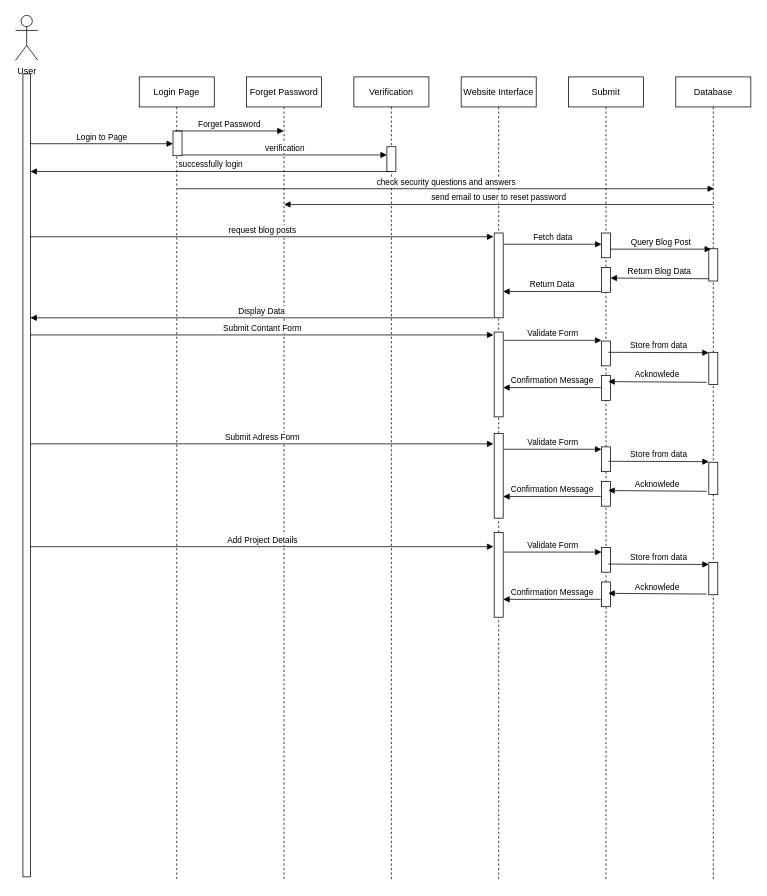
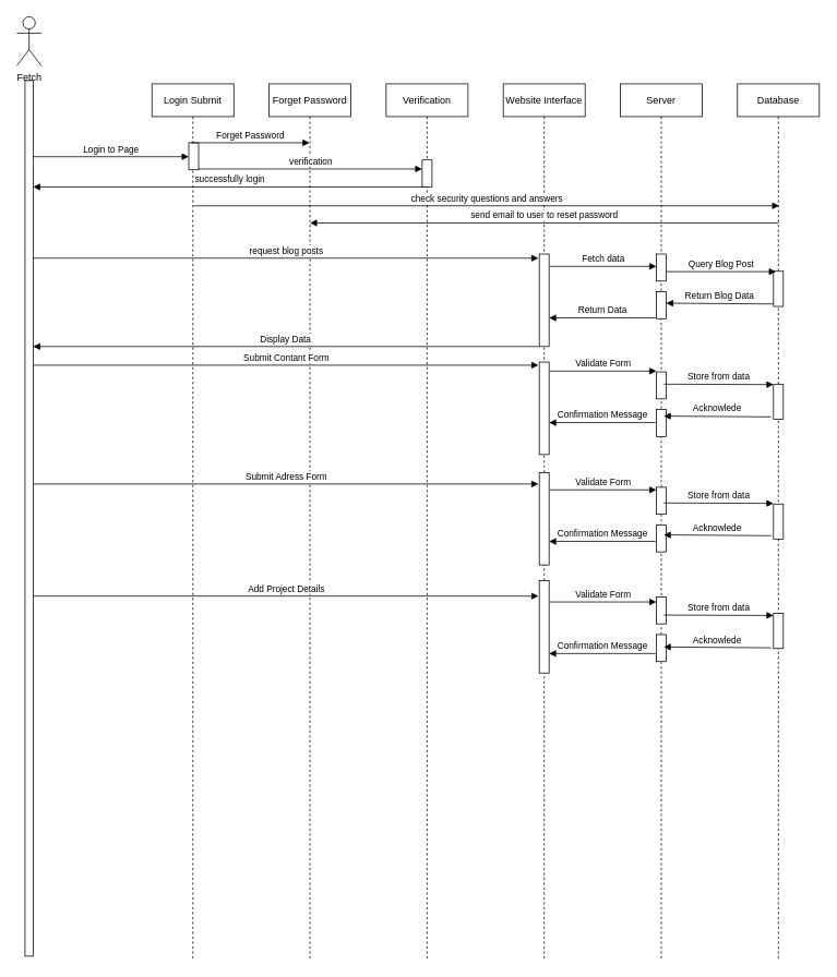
  <mxCell id="0" />
  <mxCell id="1" parent="0" />
- <mxCell id="2" value="User" style="shape=umlActor;verticalLabelPosition=bottom;verticalAlign=top;html=1;" vertex="1" parent="1"><mxGeometry x="20" y="20" width="30" height="60" as="geometry" /></mxCell>
+ <mxCell id="2" value="Fetch" style="shape=umlActor;verticalLabelPosition=bottom;verticalAlign=top;html=1;" vertex="1" parent="1"><mxGeometry x="20" y="20" width="30" height="60" as="geometry" /></mxCell>
  <mxCell id="3" value="" style="html=1;points=[[0,0,0,0,5],[0,1,0,0,-5],[1,0,0,0,5],[1,1,0,0,-5]];perimeter=orthogonalPerimeter;outlineConnect=0;targetShapes=umlLifeline;portConstraint=eastwest;newEdgeStyle={&quot;curved&quot;:0,&quot;rounded&quot;:0};" vertex="1" parent="1"><mxGeometry x="30" y="98" width="10" height="1070" as="geometry" /></mxCell>
- <mxCell id="4" value="Login Page" style="shape=umlLifeline;perimeter=lifelinePerimeter;whiteSpace=wrap;html=1;container=1;dropTarget=0;collapsible=0;recursiveResize=0;outlineConnect=0;portConstraint=eastwest;newEdgeStyle={&quot;curved&quot;:0,&quot;rounded&quot;:0};" vertex="1" parent="1"><mxGeometry x="185" y="102" width="100" height="1070" as="geometry" /></mxCell>
+ <mxCell id="4" value="Login Submit" style="shape=umlLifeline;perimeter=lifelinePerimeter;whiteSpace=wrap;html=1;container=1;dropTarget=0;collapsible=0;recursiveResize=0;outlineConnect=0;portConstraint=eastwest;newEdgeStyle={&quot;curved&quot;:0,&quot;rounded&quot;:0};" vertex="1" parent="1"><mxGeometry x="185" y="102" width="100" height="1070" as="geometry" /></mxCell>
  <mxCell id="5" value="" style="html=1;points=[[0,0,0,0,5],[0,1,0,0,-5],[1,0,0,0,5],[1,1,0,0,-5]];perimeter=orthogonalPerimeter;outlineConnect=0;targetShapes=umlLifeline;portConstraint=eastwest;newEdgeStyle={&quot;curved&quot;:0,&quot;rounded&quot;:0};" vertex="1" parent="4"><mxGeometry x="45" y="72" width="12" height="33" as="geometry" /></mxCell>
  <mxCell id="6" value="Forget Password" style="shape=umlLifeline;perimeter=lifelinePerimeter;whiteSpace=wrap;html=1;container=1;dropTarget=0;collapsible=0;recursiveResize=0;outlineConnect=0;portConstraint=eastwest;newEdgeStyle={&quot;curved&quot;:0,&quot;rounded&quot;:0};" vertex="1" parent="1"><mxGeometry x="328" y="102" width="100" height="1070" as="geometry" /></mxCell>
  <mxCell id="7" value="Verification" style="shape=umlLifeline;perimeter=lifelinePerimeter;whiteSpace=wrap;html=1;container=1;dropTarget=0;collapsible=0;recursiveResize=0;outlineConnect=0;portConstraint=eastwest;newEdgeStyle={&quot;curved&quot;:0,&quot;rounded&quot;:0};" vertex="1" parent="1"><mxGeometry x="471" y="102" width="100" height="1070" as="geometry" /></mxCell>
  <mxCell id="8" value="" style="html=1;points=[[0,0,0,0,5],[0,1,0,0,-5],[1,0,0,0,5],[1,1,0,0,-5]];perimeter=orthogonalPerimeter;outlineConnect=0;targetShapes=umlLifeline;portConstraint=eastwest;newEdgeStyle={&quot;curved&quot;:0,&quot;rounded&quot;:0};" vertex="1" parent="7"><mxGeometry x="44" y="93" width="12" height="33" as="geometry" /></mxCell>
  <mxCell id="9" value="Website Interface" style="shape=umlLifeline;perimeter=lifelinePerimeter;whiteSpace=wrap;html=1;container=1;dropTarget=0;collapsible=0;recursiveResize=0;outlineConnect=0;portConstraint=eastwest;newEdgeStyle={&quot;curved&quot;:0,&quot;rounded&quot;:0};" vertex="1" parent="1"><mxGeometry x="614" y="102" width="100" height="1070" as="geometry" /></mxCell>
  <mxCell id="10" value="" style="html=1;points=[[0,0,0,0,5],[0,1,0,0,-5],[1,0,0,0,5],[1,1,0,0,-5]];perimeter=orthogonalPerimeter;outlineConnect=0;targetShapes=umlLifeline;portConstraint=eastwest;newEdgeStyle={&quot;curved&quot;:0,&quot;rounded&quot;:0};" vertex="1" parent="9"><mxGeometry x="44" y="208" width="12" height="113" as="geometry" /></mxCell>
  <mxCell id="11" value="" style="html=1;points=[[0,0,0,0,5],[0,1,0,0,-5],[1,0,0,0,5],[1,1,0,0,-5]];perimeter=orthogonalPerimeter;outlineConnect=0;targetShapes=umlLifeline;portConstraint=eastwest;newEdgeStyle={&quot;curved&quot;:0,&quot;rounded&quot;:0};" vertex="1" parent="9"><mxGeometry x="44" y="340" width="12" height="113" as="geometry" /></mxCell>
  <mxCell id="12" value="" style="html=1;points=[[0,0,0,0,5],[0,1,0,0,-5],[1,0,0,0,5],[1,1,0,0,-5]];perimeter=orthogonalPerimeter;outlineConnect=0;targetShapes=umlLifeline;portConstraint=eastwest;newEdgeStyle={&quot;curved&quot;:0,&quot;rounded&quot;:0};" vertex="1" parent="9"><mxGeometry x="44" y="475" width="12" height="113" as="geometry" /></mxCell>
  <mxCell id="13" value="" style="html=1;points=[[0,0,0,0,5],[0,1,0,0,-5],[1,0,0,0,5],[1,1,0,0,-5]];perimeter=orthogonalPerimeter;outlineConnect=0;targetShapes=umlLifeline;portConstraint=eastwest;newEdgeStyle={&quot;curved&quot;:0,&quot;rounded&quot;:0};" vertex="1" parent="9"><mxGeometry x="44" y="607" width="12" height="113" as="geometry" /></mxCell>
- <mxCell id="14" value="Submit" style="shape=umlLifeline;perimeter=lifelinePerimeter;whiteSpace=wrap;html=1;container=1;dropTarget=0;collapsible=0;recursiveResize=0;outlineConnect=0;portConstraint=eastwest;newEdgeStyle={&quot;curved&quot;:0,&quot;rounded&quot;:0};" vertex="1" parent="1"><mxGeometry x="757" y="102" width="100" height="1070" as="geometry" /></mxCell>
+ <mxCell id="14" value="Server" style="shape=umlLifeline;perimeter=lifelinePerimeter;whiteSpace=wrap;html=1;container=1;dropTarget=0;collapsible=0;recursiveResize=0;outlineConnect=0;portConstraint=eastwest;newEdgeStyle={&quot;curved&quot;:0,&quot;rounded&quot;:0};" vertex="1" parent="1"><mxGeometry x="757" y="102" width="100" height="1070" as="geometry" /></mxCell>
  <mxCell id="15" value="" style="html=1;points=[[0,0,0,0,5],[0,1,0,0,-5],[1,0,0,0,5],[1,1,0,0,-5]];perimeter=orthogonalPerimeter;outlineConnect=0;targetShapes=umlLifeline;portConstraint=eastwest;newEdgeStyle={&quot;curved&quot;:0,&quot;rounded&quot;:0};" vertex="1" parent="14"><mxGeometry x="44" y="208" width="12" height="33" as="geometry" /></mxCell>
  <mxCell id="16" value="" style="html=1;points=[[0,0,0,0,5],[0,1,0,0,-5],[1,0,0,0,5],[1,1,0,0,-5]];perimeter=orthogonalPerimeter;outlineConnect=0;targetShapes=umlLifeline;portConstraint=eastwest;newEdgeStyle={&quot;curved&quot;:0,&quot;rounded&quot;:0};" vertex="1" parent="14"><mxGeometry x="44" y="254" width="12" height="33" as="geometry" /></mxCell>
  <mxCell id="17" value="" style="html=1;points=[[0,0,0,0,5],[0,1,0,0,-5],[1,0,0,0,5],[1,1,0,0,-5]];perimeter=orthogonalPerimeter;outlineConnect=0;targetShapes=umlLifeline;portConstraint=eastwest;newEdgeStyle={&quot;curved&quot;:0,&quot;rounded&quot;:0};" vertex="1" parent="14"><mxGeometry x="44" y="352" width="12" height="33" as="geometry" /></mxCell>
  <mxCell id="18" value="" style="html=1;points=[[0,0,0,0,5],[0,1,0,0,-5],[1,0,0,0,5],[1,1,0,0,-5]];perimeter=orthogonalPerimeter;outlineConnect=0;targetShapes=umlLifeline;portConstraint=eastwest;newEdgeStyle={&quot;curved&quot;:0,&quot;rounded&quot;:0};" vertex="1" parent="14"><mxGeometry x="44" y="398" width="12" height="33" as="geometry" /></mxCell>
  <mxCell id="19" value="" style="html=1;points=[[0,0,0,0,5],[0,1,0,0,-5],[1,0,0,0,5],[1,1,0,0,-5]];perimeter=orthogonalPerimeter;outlineConnect=0;targetShapes=umlLifeline;portConstraint=eastwest;newEdgeStyle={&quot;curved&quot;:0,&quot;rounded&quot;:0};" vertex="1" parent="14"><mxGeometry x="44" y="493" width="12" height="33" as="geometry" /></mxCell>
  <mxCell id="20" value="" style="html=1;points=[[0,0,0,0,5],[0,1,0,0,-5],[1,0,0,0,5],[1,1,0,0,-5]];perimeter=orthogonalPerimeter;outlineConnect=0;targetShapes=umlLifeline;portConstraint=eastwest;newEdgeStyle={&quot;curved&quot;:0,&quot;rounded&quot;:0};" vertex="1" parent="14"><mxGeometry x="44" y="539" width="12" height="33" as="geometry" /></mxCell>
  <mxCell id="21" value="" style="html=1;points=[[0,0,0,0,5],[0,1,0,0,-5],[1,0,0,0,5],[1,1,0,0,-5]];perimeter=orthogonalPerimeter;outlineConnect=0;targetShapes=umlLifeline;portConstraint=eastwest;newEdgeStyle={&quot;curved&quot;:0,&quot;rounded&quot;:0};" vertex="1" parent="14"><mxGeometry x="44" y="627" width="12" height="33" as="geometry" /></mxCell>
  <mxCell id="22" value="" style="html=1;points=[[0,0,0,0,5],[0,1,0,0,-5],[1,0,0,0,5],[1,1,0,0,-5]];perimeter=orthogonalPerimeter;outlineConnect=0;targetShapes=umlLifeline;portConstraint=eastwest;newEdgeStyle={&quot;curved&quot;:0,&quot;rounded&quot;:0};" vertex="1" parent="14"><mxGeometry x="44" y="673" width="12" height="33" as="geometry" /></mxCell>
  <mxCell id="23" value="Database" style="shape=umlLifeline;perimeter=lifelinePerimeter;whiteSpace=wrap;html=1;container=1;dropTarget=0;collapsible=0;recursiveResize=0;outlineConnect=0;portConstraint=eastwest;newEdgeStyle={&quot;curved&quot;:0,&quot;rounded&quot;:0};" vertex="1" parent="1"><mxGeometry x="900" y="102" width="100" height="1070" as="geometry" /></mxCell>
  <mxCell id="24" value="" style="html=1;points=[[0,0,0,0,5],[0,1,0,0,-5],[1,0,0,0,5],[1,1,0,0,-5]];perimeter=orthogonalPerimeter;outlineConnect=0;targetShapes=umlLifeline;portConstraint=eastwest;newEdgeStyle={&quot;curved&quot;:0,&quot;rounded&quot;:0};" vertex="1" parent="23"><mxGeometry x="44" y="229" width="12" height="43" as="geometry" /></mxCell>
  <mxCell id="25" value="" style="html=1;points=[[0,0,0,0,5],[0,1,0,0,-5],[1,0,0,0,5],[1,1,0,0,-5]];perimeter=orthogonalPerimeter;outlineConnect=0;targetShapes=umlLifeline;portConstraint=eastwest;newEdgeStyle={&quot;curved&quot;:0,&quot;rounded&quot;:0};" vertex="1" parent="23"><mxGeometry x="44" y="367" width="12" height="43" as="geometry" /></mxCell>
  <mxCell id="26" value="" style="html=1;points=[[0,0,0,0,5],[0,1,0,0,-5],[1,0,0,0,5],[1,1,0,0,-5]];perimeter=orthogonalPerimeter;outlineConnect=0;targetShapes=umlLifeline;portConstraint=eastwest;newEdgeStyle={&quot;curved&quot;:0,&quot;rounded&quot;:0};" vertex="1" parent="23"><mxGeometry x="44" y="513.5" width="12" height="43" as="geometry" /></mxCell>
  <mxCell id="27" value="" style="html=1;points=[[0,0,0,0,5],[0,1,0,0,-5],[1,0,0,0,5],[1,1,0,0,-5]];perimeter=orthogonalPerimeter;outlineConnect=0;targetShapes=umlLifeline;portConstraint=eastwest;newEdgeStyle={&quot;curved&quot;:0,&quot;rounded&quot;:0};" vertex="1" parent="23"><mxGeometry x="44" y="647" width="12" height="43" as="geometry" /></mxCell>
  <mxCell id="28" value="Login to Page" style="html=1;verticalAlign=bottom;endArrow=block;curved=0;rounded=0;" edge="1" parent="1" target="5"><mxGeometry width="80" relative="1" as="geometry"><mxPoint x="40" y="191" as="sourcePoint" /><mxPoint x="229.5" y="191" as="targetPoint" /></mxGeometry></mxCell>
  <mxCell id="29" value="verification" style="html=1;verticalAlign=bottom;endArrow=block;curved=0;rounded=0;" edge="1" parent="1" target="8"><mxGeometry width="80" relative="1" as="geometry"><mxPoint x="242" y="206" as="sourcePoint" /><mxPoint x="509" y="208" as="targetPoint" /></mxGeometry></mxCell>
  <mxCell id="30" value="Forget Password" style="html=1;verticalAlign=bottom;endArrow=block;curved=0;rounded=0;" edge="1" parent="1"><mxGeometry width="80" relative="1" as="geometry"><mxPoint x="233" y="174" as="sourcePoint" /><mxPoint x="377.5" y="174" as="targetPoint" /></mxGeometry></mxCell>
  <mxCell id="31" value="check security questions and answers" style="html=1;verticalAlign=bottom;endArrow=block;curved=0;rounded=0;" edge="1" parent="1"><mxGeometry width="80" relative="1" as="geometry"><mxPoint x="236" y="251" as="sourcePoint" /><mxPoint x="951" y="251" as="targetPoint" /></mxGeometry></mxCell>
  <mxCell id="32" value="send email to user to reset password" style="html=1;verticalAlign=bottom;endArrow=block;curved=0;rounded=0;" edge="1" parent="1"><mxGeometry width="80" relative="1" as="geometry"><mxPoint x="950" y="272" as="sourcePoint" /><mxPoint x="378" y="272" as="targetPoint" /></mxGeometry></mxCell>
  <mxCell id="33" value="successfully login" style="html=1;verticalAlign=bottom;endArrow=block;curved=0;rounded=0;entryX=1.1;entryY=0.464;entryDx=0;entryDy=0;entryPerimeter=0;" edge="1" parent="1"><mxGeometry width="80" relative="1" as="geometry"><mxPoint x="519.5" y="227.998" as="sourcePoint" /><mxPoint x="40" y="227.998" as="targetPoint" /></mxGeometry></mxCell>
  <mxCell id="34" value="request blog posts" style="html=1;verticalAlign=bottom;endArrow=block;curved=0;rounded=0;" edge="1" parent="1"><mxGeometry width="80" relative="1" as="geometry"><mxPoint x="40" y="315" as="sourcePoint" /><mxPoint x="657" y="315" as="targetPoint" /></mxGeometry></mxCell>
  <mxCell id="35" value="Fetch data" style="html=1;verticalAlign=bottom;endArrow=block;curved=0;rounded=0;" edge="1" parent="1" target="15"><mxGeometry width="80" relative="1" as="geometry"><mxPoint x="671" y="325" as="sourcePoint" /><mxPoint x="767" y="325" as="targetPoint" /></mxGeometry></mxCell>
  <mxCell id="36" value="Query Blog Post" style="html=1;verticalAlign=bottom;endArrow=block;curved=0;rounded=0;" edge="1" parent="1" source="15"><mxGeometry width="80" relative="1" as="geometry"><mxPoint x="817" y="331.5" as="sourcePoint" /><mxPoint x="947" y="331.5" as="targetPoint" /></mxGeometry></mxCell>
  <mxCell id="37" value="Return Blog Data" style="html=1;verticalAlign=bottom;endArrow=block;curved=0;rounded=0;" edge="1" parent="1"><mxGeometry width="80" relative="1" as="geometry"><mxPoint x="944" y="371" as="sourcePoint" /><mxPoint x="813" y="370" as="targetPoint" /></mxGeometry></mxCell>
  <mxCell id="38" value="Return Data" style="html=1;verticalAlign=bottom;endArrow=block;curved=0;rounded=0;entryX=1;entryY=0.69;entryDx=0;entryDy=0;entryPerimeter=0;" edge="1" parent="1" target="10"><mxGeometry width="80" relative="1" as="geometry"><mxPoint x="800" y="388" as="sourcePoint" /><mxPoint x="677" y="388" as="targetPoint" /></mxGeometry></mxCell>
  <mxCell id="39" value="Display Data" style="html=1;verticalAlign=bottom;endArrow=block;curved=0;rounded=0;" edge="1" parent="1" target="3"><mxGeometry width="80" relative="1" as="geometry"><mxPoint x="657" y="423" as="sourcePoint" /><mxPoint x="527" y="423" as="targetPoint" /></mxGeometry></mxCell>
  <mxCell id="40" value="Submit Contant Form" style="html=1;verticalAlign=bottom;endArrow=block;curved=0;rounded=0;" edge="1" parent="1"><mxGeometry width="80" relative="1" as="geometry"><mxPoint x="40" y="445.82" as="sourcePoint" /><mxPoint x="657" y="445.82" as="targetPoint" /></mxGeometry></mxCell>
  <mxCell id="41" value="Validate Form" style="html=1;verticalAlign=bottom;endArrow=block;curved=0;rounded=0;" edge="1" parent="1"><mxGeometry width="80" relative="1" as="geometry"><mxPoint x="671" y="453" as="sourcePoint" /><mxPoint x="801" y="453" as="targetPoint" /></mxGeometry></mxCell>
  <mxCell id="42" value="Confirmation Message" style="html=1;verticalAlign=bottom;endArrow=block;curved=0;rounded=0;entryX=1;entryY=0.69;entryDx=0;entryDy=0;entryPerimeter=0;" edge="1" parent="1"><mxGeometry width="80" relative="1" as="geometry"><mxPoint x="800" y="516" as="sourcePoint" /><mxPoint x="670" y="516" as="targetPoint" /></mxGeometry></mxCell>
  <mxCell id="43" value="Store from data" style="html=1;verticalAlign=bottom;endArrow=block;curved=0;rounded=0;" edge="1" parent="1"><mxGeometry width="80" relative="1" as="geometry"><mxPoint x="810" y="469" as="sourcePoint" /><mxPoint x="944" y="469.5" as="targetPoint" /></mxGeometry></mxCell>
  <mxCell id="44" value="Acknowlede" style="html=1;verticalAlign=bottom;endArrow=block;curved=0;rounded=0;" edge="1" parent="1"><mxGeometry width="80" relative="1" as="geometry"><mxPoint x="941" y="509" as="sourcePoint" /><mxPoint x="810" y="508" as="targetPoint" /></mxGeometry></mxCell>
  <mxCell id="45" value="Submit Adress Form" style="html=1;verticalAlign=bottom;endArrow=block;curved=0;rounded=0;" edge="1" parent="1"><mxGeometry width="80" relative="1" as="geometry"><mxPoint x="40" y="591" as="sourcePoint" /><mxPoint x="657" y="591" as="targetPoint" /></mxGeometry></mxCell>
  <mxCell id="46" value="Validate Form" style="html=1;verticalAlign=bottom;endArrow=block;curved=0;rounded=0;" edge="1" parent="1"><mxGeometry width="80" relative="1" as="geometry"><mxPoint x="671" y="598.18" as="sourcePoint" /><mxPoint x="801" y="598.18" as="targetPoint" /></mxGeometry></mxCell>
  <mxCell id="47" value="Store from data" style="html=1;verticalAlign=bottom;endArrow=block;curved=0;rounded=0;" edge="1" parent="1"><mxGeometry width="80" relative="1" as="geometry"><mxPoint x="810" y="614.18" as="sourcePoint" /><mxPoint x="944" y="614.68" as="targetPoint" /></mxGeometry></mxCell>
  <mxCell id="48" value="Acknowlede" style="html=1;verticalAlign=bottom;endArrow=block;curved=0;rounded=0;" edge="1" parent="1"><mxGeometry width="80" relative="1" as="geometry"><mxPoint x="941" y="654.18" as="sourcePoint" /><mxPoint x="810" y="653.18" as="targetPoint" /></mxGeometry></mxCell>
  <mxCell id="49" value="Confirmation Message" style="html=1;verticalAlign=bottom;endArrow=block;curved=0;rounded=0;entryX=1;entryY=0.69;entryDx=0;entryDy=0;entryPerimeter=0;" edge="1" parent="1"><mxGeometry width="80" relative="1" as="geometry"><mxPoint x="800" y="661.18" as="sourcePoint" /><mxPoint x="670" y="661.18" as="targetPoint" /></mxGeometry></mxCell>
  <mxCell id="50" value="Add Project Details" style="html=1;verticalAlign=bottom;endArrow=block;curved=0;rounded=0;" edge="1" parent="1"><mxGeometry width="80" relative="1" as="geometry"><mxPoint x="40" y="728" as="sourcePoint" /><mxPoint x="657" y="728" as="targetPoint" /></mxGeometry></mxCell>
  <mxCell id="51" value="Validate Form" style="html=1;verticalAlign=bottom;endArrow=block;curved=0;rounded=0;" edge="1" parent="1"><mxGeometry width="80" relative="1" as="geometry"><mxPoint x="671" y="735.18" as="sourcePoint" /><mxPoint x="801" y="735.18" as="targetPoint" /></mxGeometry></mxCell>
  <mxCell id="52" value="Store from data" style="html=1;verticalAlign=bottom;endArrow=block;curved=0;rounded=0;" edge="1" parent="1"><mxGeometry width="80" relative="1" as="geometry"><mxPoint x="810" y="751.18" as="sourcePoint" /><mxPoint x="944" y="751.68" as="targetPoint" /></mxGeometry></mxCell>
  <mxCell id="53" value="Acknowlede" style="html=1;verticalAlign=bottom;endArrow=block;curved=0;rounded=0;" edge="1" parent="1"><mxGeometry width="80" relative="1" as="geometry"><mxPoint x="941" y="791.18" as="sourcePoint" /><mxPoint x="810" y="790.18" as="targetPoint" /></mxGeometry></mxCell>
  <mxCell id="54" value="Confirmation Message" style="html=1;verticalAlign=bottom;endArrow=block;curved=0;rounded=0;entryX=1;entryY=0.69;entryDx=0;entryDy=0;entryPerimeter=0;" edge="1" parent="1"><mxGeometry width="80" relative="1" as="geometry"><mxPoint x="800" y="798.18" as="sourcePoint" /><mxPoint x="670" y="798.18" as="targetPoint" /></mxGeometry></mxCell>
